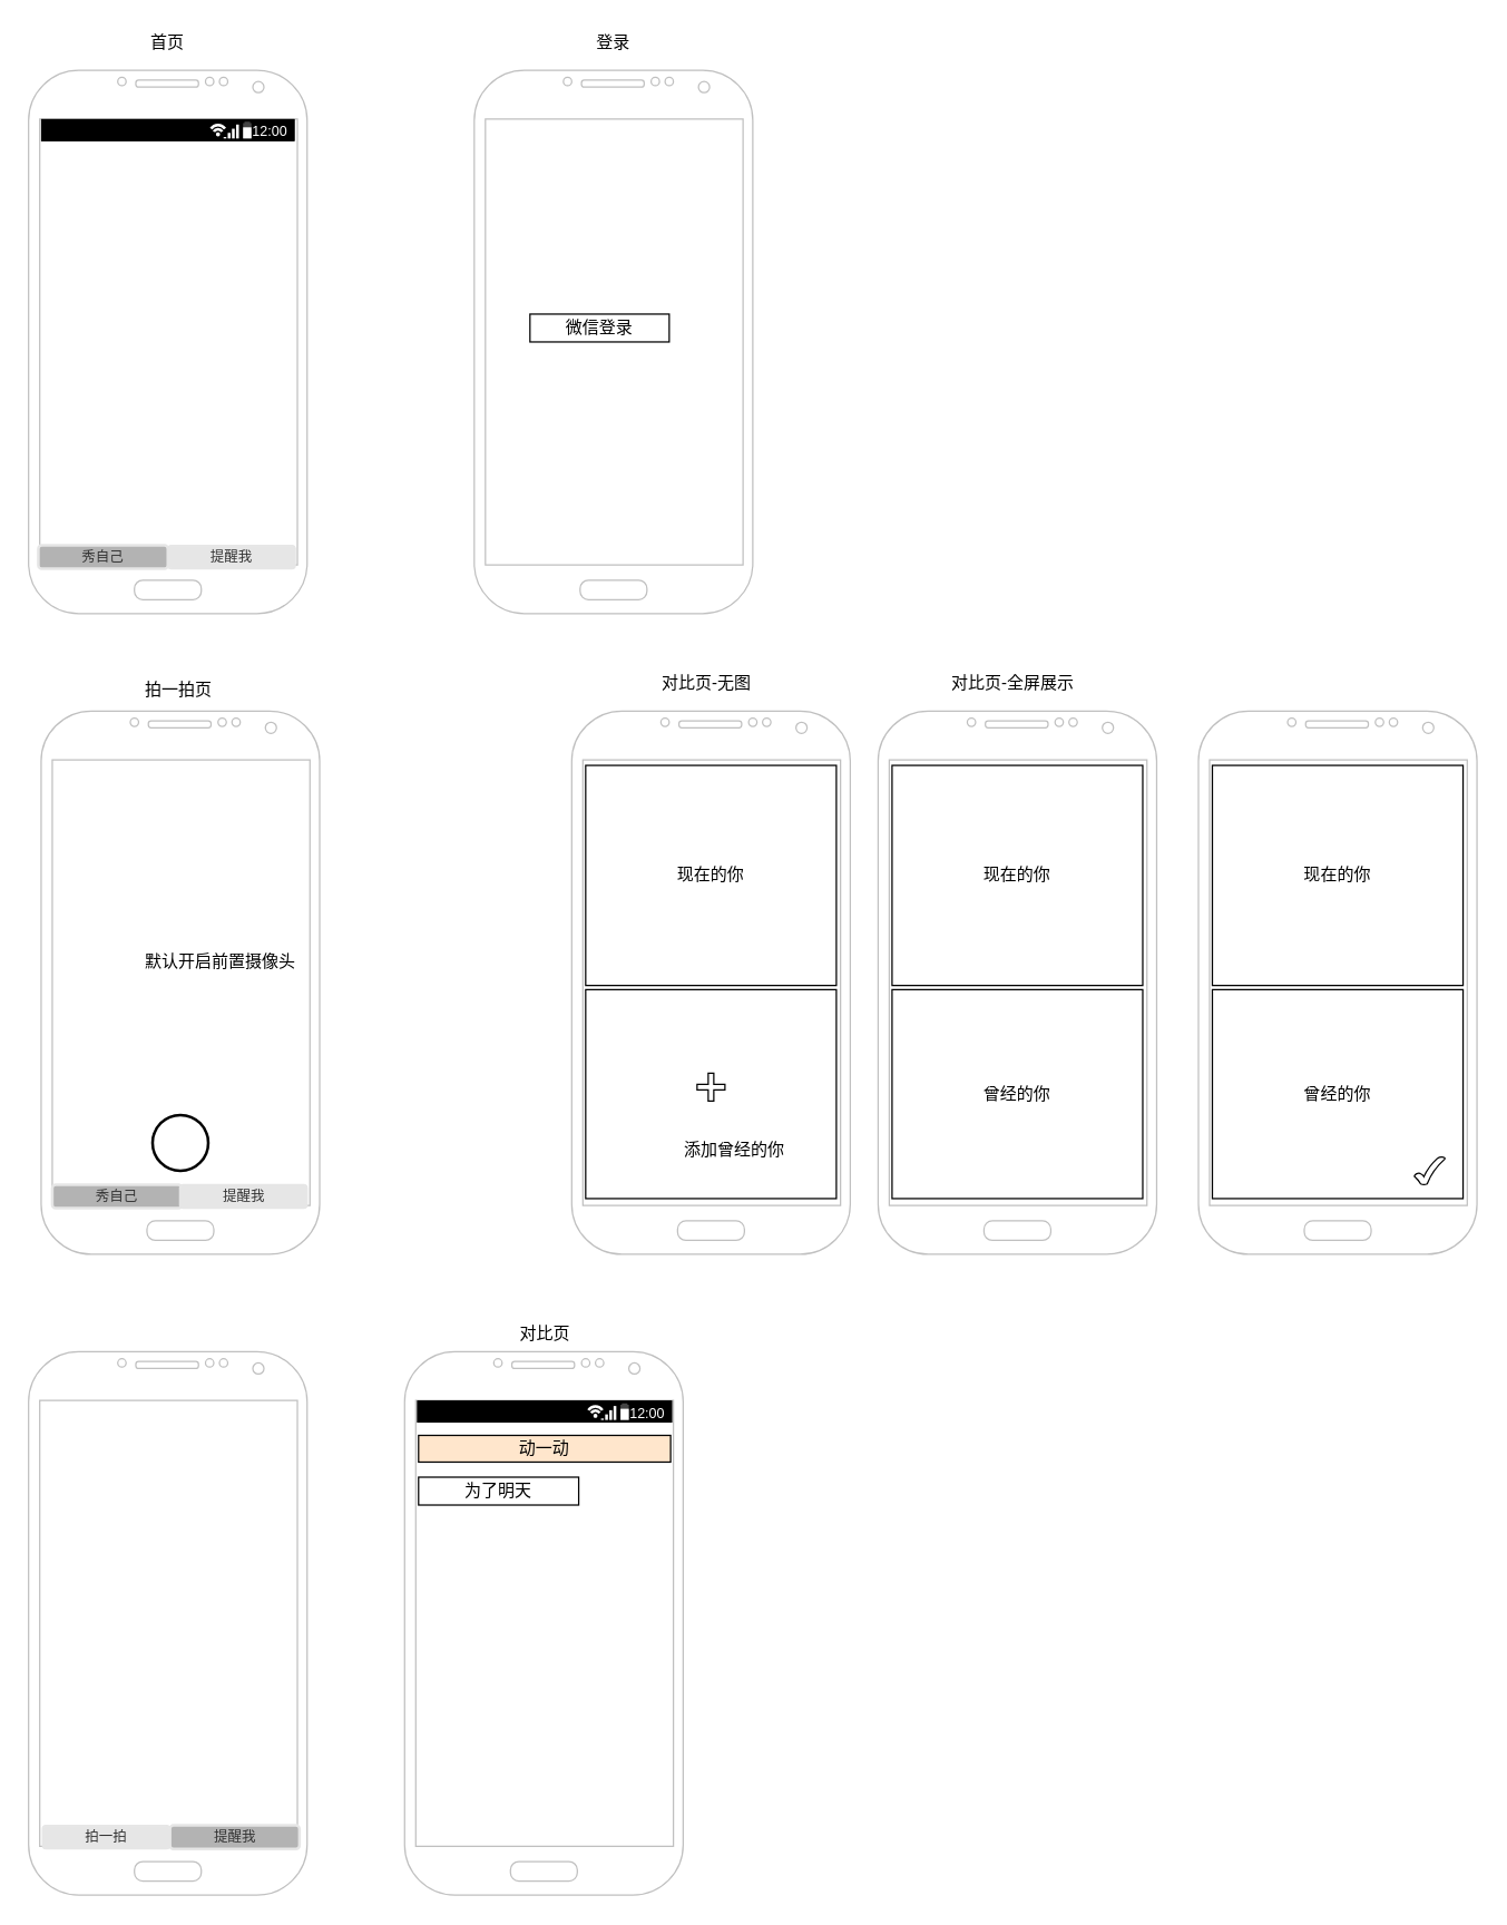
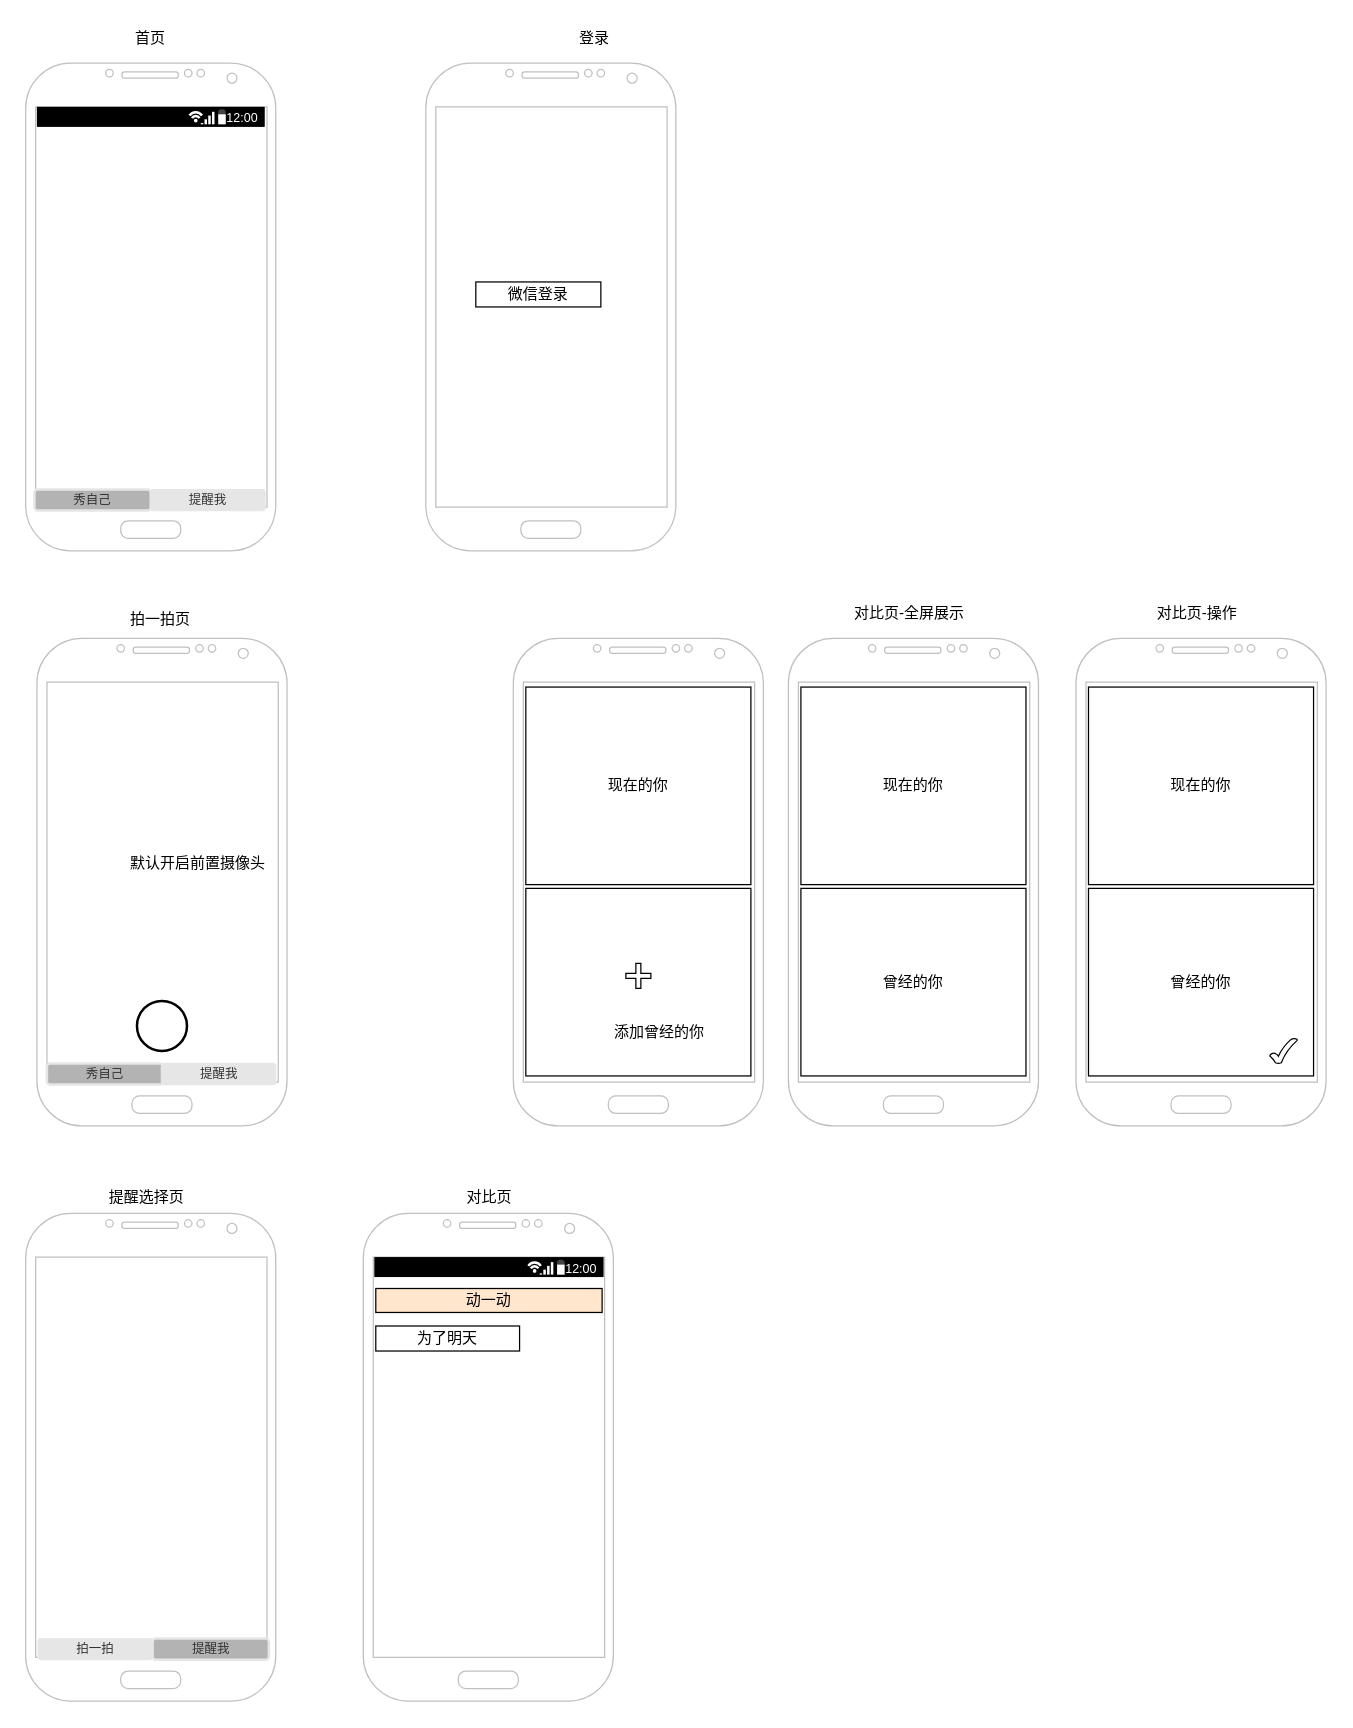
  <mxCell id="0" />
  <mxCell id="1" parent="0" />
  <mxCell id="2" value="" style="verticalLabelPosition=bottom;verticalAlign=top;html=1;shadow=0;dashed=0;strokeWidth=1;shape=mxgraph.android.phone2;strokeColor=#c0c0c0;" parent="1" vertex="1"><mxGeometry x="20" y="50" width="200" height="390" as="geometry" /></mxCell>
  <mxCell id="3" value="" style="strokeWidth=1;html=1;shadow=0;dashed=0;shape=mxgraph.android.statusBar;align=center;fillColor=#000000;strokeColor=#ffffff;fontColor=#ffffff;fontSize=10;" parent="1" vertex="1"><mxGeometry x="29" y="85" width="182" height="15.83" as="geometry" /></mxCell>
  <mxCell id="4" value="提醒我" style="rounded=1;html=1;shadow=0;dashed=0;whiteSpace=wrap;fontSize=10;fillColor=#E6E6E6;align=center;strokeColor=#E6E6E6;fontColor=#333333;" parent="1" vertex="1"><mxGeometry x="120" y="391" width="91.5" height="16.88" as="geometry" /></mxCell>
  <mxCell id="5" value="" style="verticalLabelPosition=bottom;verticalAlign=top;html=1;shadow=0;dashed=0;strokeWidth=1;shape=mxgraph.android.phone2;strokeColor=#c0c0c0;" parent="1" vertex="1"><mxGeometry x="340" y="50" width="200" height="390" as="geometry" /></mxCell>
  <mxCell id="6" value="首页" style="text;html=1;strokeColor=none;fillColor=none;align=center;verticalAlign=middle;whiteSpace=wrap;rounded=0;" parent="1" vertex="1"><mxGeometry x="70" width="100" height="20" as="geometry" y="20" /></mxCell>
- <mxCell id="7" value="登录" style="text;html=1;strokeColor=none;fillColor=none;align=center;verticalAlign=middle;whiteSpace=wrap;rounded=0;" parent="1" vertex="1"><mxGeometry x="420" width="40" height="20" as="geometry" y="20" /></mxCell>
+ <mxCell id="7" value="登录" style="text;html=1;strokeColor=none;fillColor=none;align=center;verticalAlign=middle;whiteSpace=wrap;rounded=0;" parent="1" vertex="1"><mxGeometry x="455" y="20" width="40" height="20" as="geometry" /></mxCell>
  <mxCell id="8" value="微信登录" style="whiteSpace=wrap;html=1;" parent="1" vertex="1"><mxGeometry x="380" y="225" width="100" height="20" as="geometry" /></mxCell>
  <mxCell id="9" value="" style="verticalLabelPosition=bottom;verticalAlign=top;html=1;shadow=0;dashed=0;strokeWidth=1;shape=mxgraph.android.phone2;strokeColor=#c0c0c0;" parent="1" vertex="1"><mxGeometry x="29" y="510" width="200" height="390" as="geometry" /></mxCell>
  <mxCell id="10" value="秀自己" style="rounded=1;html=1;shadow=0;dashed=0;whiteSpace=wrap;fontSize=10;fillColor=#B3B3B3;align=center;strokeColor=#E6E6E6;fontColor=#333333;strokeWidth=2;" parent="1" vertex="1"><mxGeometry x="37" y="850" width="93" height="16.88" as="geometry" /></mxCell>
  <mxCell id="11" value="提醒我" style="rounded=1;html=1;shadow=0;dashed=0;whiteSpace=wrap;fontSize=10;fillColor=#E6E6E6;align=center;strokeColor=#E6E6E6;fontColor=#333333;" parent="1" vertex="1"><mxGeometry x="128.5" y="850" width="91.5" height="16.88" as="geometry" /></mxCell>
  <mxCell id="12" value="" style="verticalLabelPosition=bottom;verticalAlign=top;html=1;shadow=0;dashed=0;strokeWidth=1;shape=mxgraph.android.phone2;strokeColor=#c0c0c0;" parent="1" vertex="1"><mxGeometry x="20" y="970" width="200" height="390" as="geometry" /></mxCell>
  <mxCell id="13" value="提醒我" style="rounded=1;html=1;shadow=0;dashed=0;whiteSpace=wrap;fontSize=10;fillColor=#B3B3B3;align=center;strokeColor=#E6E6E6;fontColor=#333333;strokeWidth=2;" parent="1" vertex="1"><mxGeometry x="121.5" y="1310" width="93" height="16.88" as="geometry" /></mxCell>
  <mxCell id="14" value="拍一拍" style="rounded=1;html=1;shadow=0;dashed=0;whiteSpace=wrap;fontSize=10;fillColor=#E6E6E6;align=center;strokeColor=#E6E6E6;fontColor=#333333;" parent="1" vertex="1"><mxGeometry x="30" y="1310" width="91.5" height="16.88" as="geometry" /></mxCell>
  <mxCell id="15" value="秀自己" style="rounded=1;html=1;shadow=0;dashed=0;whiteSpace=wrap;fontSize=10;fillColor=#B3B3B3;align=center;strokeColor=#E6E6E6;fontColor=#333333;strokeWidth=2;" parent="1" vertex="1"><mxGeometry x="27" y="391" width="93" height="16.88" as="geometry" /></mxCell>
  <mxCell id="16" value="" style="verticalLabelPosition=bottom;verticalAlign=top;html=1;shadow=0;dashed=0;strokeWidth=1;shape=mxgraph.android.phone2;strokeColor=#c0c0c0;" parent="1" vertex="1"><mxGeometry x="630" y="510" width="200" height="390" as="geometry" /></mxCell>
  <mxCell id="17" value="对比页-全屏展示" style="text;html=1;strokeColor=none;fillColor=none;align=center;verticalAlign=middle;whiteSpace=wrap;rounded=0;" parent="1" vertex="1"><mxGeometry x="647" y="480" width="160" height="20" as="geometry" /></mxCell>
  <mxCell id="18" value="曾经的你" style="rounded=0;whiteSpace=wrap;html=1;" parent="1" vertex="1"><mxGeometry x="640" y="710" width="180" height="150" as="geometry" /></mxCell>
  <mxCell id="19" value="现在的你" style="rounded=0;whiteSpace=wrap;html=1;" parent="1" vertex="1"><mxGeometry x="640" y="549" width="180" height="158" as="geometry" /></mxCell>
  <mxCell id="20" value="拍一拍页" style="text;html=1;strokeColor=none;fillColor=none;align=center;verticalAlign=middle;whiteSpace=wrap;rounded=0;" parent="1" vertex="1"><mxGeometry x="88" y="485" width="80" height="20" as="geometry" /></mxCell>
  <mxCell id="21" value="" style="strokeWidth=2;html=1;shape=mxgraph.flowchart.start_2;whiteSpace=wrap;" vertex="1" parent="1"><mxGeometry x="109" y="800" width="40" height="40" as="geometry" /></mxCell>
  <mxCell id="22" value="默认开启前置摄像头" style="text;html=1;strokeColor=none;fillColor=none;align=center;verticalAlign=middle;whiteSpace=wrap;rounded=0;" vertex="1" parent="1"><mxGeometry x="93" y="680" width="130" height="20" as="geometry" /></mxCell>
+ <mxCell id="23" value="提醒选择页" style="text;html=1;strokeColor=none;fillColor=none;align=center;verticalAlign=middle;whiteSpace=wrap;rounded=0;" vertex="1" parent="1"><mxGeometry x="67" y="947" width="100" height="20" as="geometry" /></mxCell>
  <mxCell id="24" value="" style="verticalLabelPosition=bottom;verticalAlign=top;html=1;shadow=0;dashed=0;strokeWidth=1;shape=mxgraph.android.phone2;strokeColor=#c0c0c0;" vertex="1" parent="1"><mxGeometry x="860" y="510" width="200" height="390" as="geometry" /></mxCell>
+ <mxCell id="25" value="对比页-操作" style="text;html=1;strokeColor=none;fillColor=none;align=center;verticalAlign=middle;whiteSpace=wrap;rounded=0;" vertex="1" parent="1"><mxGeometry x="877" y="480" width="160" height="20" as="geometry" /></mxCell>
  <mxCell id="26" value="曾经的你" style="rounded=0;whiteSpace=wrap;html=1;" vertex="1" parent="1"><mxGeometry x="870" y="710" width="180" height="150" as="geometry" /></mxCell>
  <mxCell id="27" value="现在的你" style="rounded=0;whiteSpace=wrap;html=1;" vertex="1" parent="1"><mxGeometry x="870" y="549" width="180" height="158" as="geometry" /></mxCell>
  <mxCell id="28" value="" style="verticalLabelPosition=bottom;verticalAlign=top;html=1;shape=mxgraph.basic.tick" vertex="1" parent="1"><mxGeometry x="1015" y="830" width="22" height="20" as="geometry" /></mxCell>
  <mxCell id="29" value="" style="verticalLabelPosition=bottom;verticalAlign=top;html=1;shadow=0;dashed=0;strokeWidth=1;shape=mxgraph.android.phone2;strokeColor=#c0c0c0;" vertex="1" parent="1"><mxGeometry x="410" y="510" width="200" height="390" as="geometry" /></mxCell>
- <mxCell id="30" value="对比页-无图" style="text;html=1;strokeColor=none;fillColor=none;align=center;verticalAlign=middle;whiteSpace=wrap;rounded=0;" vertex="1" parent="1"><mxGeometry x="427" y="480" width="160" height="20" as="geometry" /></mxCell>
  <mxCell id="31" value="" style="rounded=0;whiteSpace=wrap;html=1;" vertex="1" parent="1"><mxGeometry x="420" y="710" width="180" height="150" as="geometry" /></mxCell>
  <mxCell id="32" value="现在的你" style="rounded=0;whiteSpace=wrap;html=1;" vertex="1" parent="1"><mxGeometry x="420" y="549" width="180" height="158" as="geometry" /></mxCell>
  <mxCell id="33" value="添加曾经的你" style="text;html=1;strokeColor=none;fillColor=none;align=center;verticalAlign=middle;whiteSpace=wrap;rounded=0;" vertex="1" parent="1"><mxGeometry x="467" y="815" width="120" height="20" as="geometry" /></mxCell>
  <mxCell id="34" value="" style="shape=cross;whiteSpace=wrap;html=1;" vertex="1" parent="1"><mxGeometry x="500" y="770" width="20" height="20" as="geometry" /></mxCell>
  <mxCell id="35" value="" style="verticalLabelPosition=bottom;verticalAlign=top;html=1;shadow=0;dashed=0;strokeWidth=1;shape=mxgraph.android.phone2;strokeColor=#c0c0c0;" vertex="1" parent="1"><mxGeometry x="290" y="970" width="200" height="390" as="geometry" /></mxCell>
  <mxCell id="36" value="" style="strokeWidth=1;html=1;shadow=0;dashed=0;shape=mxgraph.android.statusBar;align=center;fillColor=#000000;strokeColor=#ffffff;fontColor=#ffffff;fontSize=10;" vertex="1" parent="1"><mxGeometry x="299" y="1005" width="183" height="15.83" as="geometry" /></mxCell>
  <mxCell id="37" value="动一动" style="rounded=0;whiteSpace=wrap;html=1;fillColor=#ffe6cc;" vertex="1" parent="1"><mxGeometry x="300" y="1030" width="181" height="19.17" as="geometry" /></mxCell>
  <mxCell id="38" value="对比页" style="text;html=1;strokeColor=none;fillColor=none;align=center;verticalAlign=middle;whiteSpace=wrap;rounded=0;" vertex="1" parent="1"><mxGeometry x="340.5" y="947" width="100" height="20" as="geometry" /></mxCell>
  <mxCell id="39" value="为了明天" style="rounded=0;whiteSpace=wrap;html=1;" vertex="1" parent="1"><mxGeometry x="300" y="1060" width="115" height="20" as="geometry" /></mxCell>
